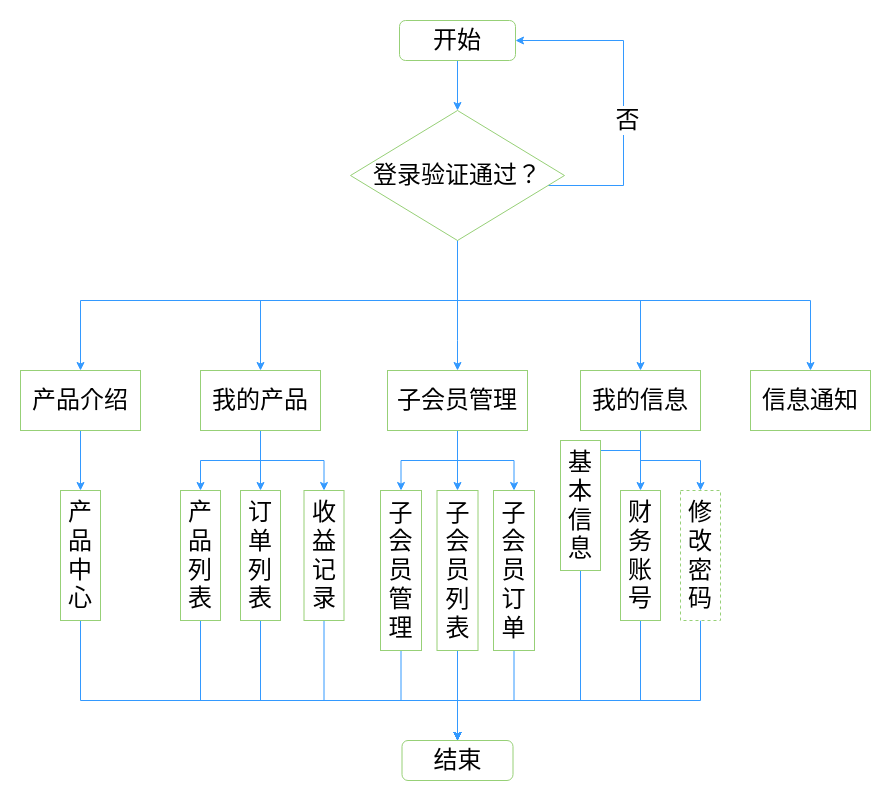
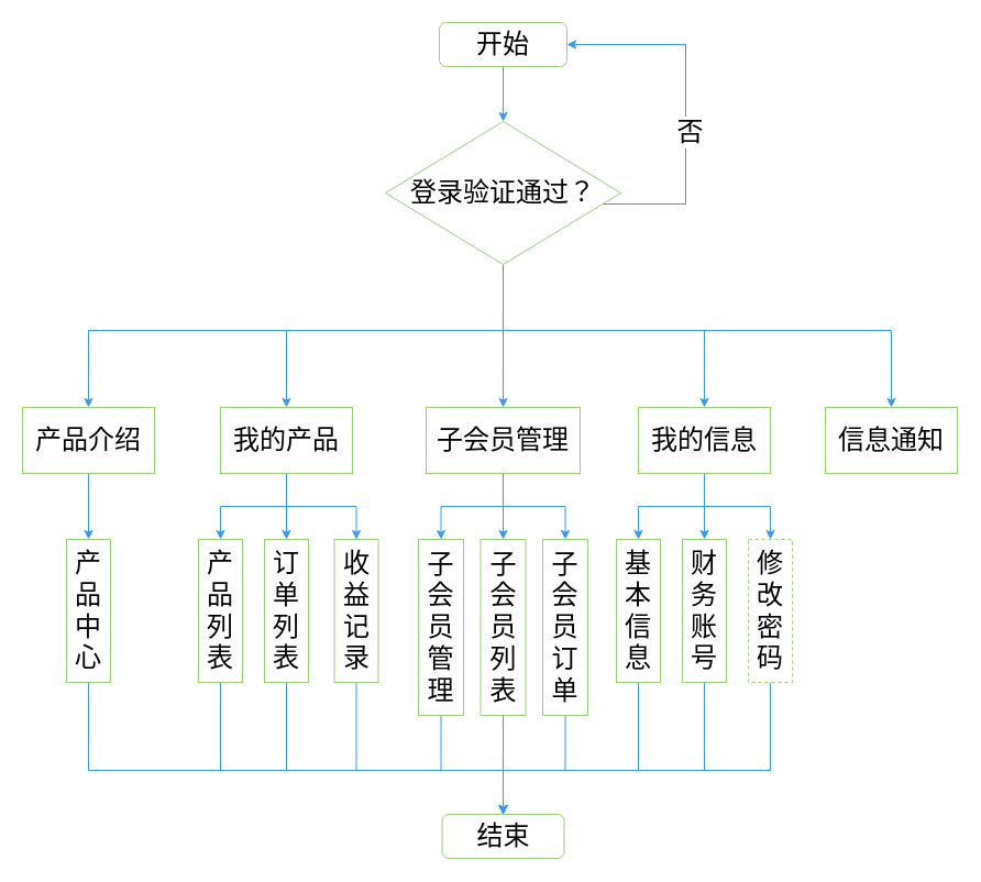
  <mxCell id="0" />
  <mxCell id="1" parent="0" />
  <mxCell id="2" style="edgeStyle=orthogonalEdgeStyle;rounded=0;orthogonalLoop=1;jettySize=auto;html=1;entryX=0.5;entryY=0;entryDx=0;entryDy=0;fontSize=24;strokeColor=#3399FF;" edge="1" parent="1" source="3" target="11"><mxGeometry relative="1" as="geometry" /></mxCell>
  <mxCell id="3" value="&lt;font style=&quot;font-size: 24px;&quot;&gt;开始&lt;/font&gt;" style="rounded=1;whiteSpace=wrap;html=1;strokeColor=#97D077;" vertex="1" parent="1"><mxGeometry x="399" y="20" width="116" height="40" as="geometry" /></mxCell>
  <mxCell id="4" style="edgeStyle=orthogonalEdgeStyle;rounded=0;orthogonalLoop=1;jettySize=auto;html=1;entryX=1;entryY=0.5;entryDx=0;entryDy=0;fontSize=24;strokeColor=#3399FF;" edge="1" parent="1" source="11" target="3"><mxGeometry relative="1" as="geometry"><Array as="points"><mxPoint x="623" y="185" /><mxPoint x="623" y="40" /></Array></mxGeometry></mxCell>
  <mxCell id="5" value="否" style="edgeLabel;html=1;align=center;verticalAlign=middle;resizable=0;points=[];fontSize=24;" vertex="1" connectable="0" parent="4"><mxGeometry x="-0.141" y="-3" relative="1" as="geometry"><mxPoint as="offset" /></mxGeometry></mxCell>
  <mxCell id="6" style="edgeStyle=orthogonalEdgeStyle;rounded=0;orthogonalLoop=1;jettySize=auto;html=1;entryX=0.5;entryY=0;entryDx=0;entryDy=0;fontSize=24;strokeColor=#3399FF;" edge="1" parent="1" source="11" target="13"><mxGeometry relative="1" as="geometry"><Array as="points"><mxPoint x="457" y="300" /><mxPoint x="80" y="300" /></Array></mxGeometry></mxCell>
  <mxCell id="7" style="edgeStyle=orthogonalEdgeStyle;rounded=0;orthogonalLoop=1;jettySize=auto;html=1;entryX=0.5;entryY=0;entryDx=0;entryDy=0;fontSize=24;strokeColor=#3399FF;" edge="1" parent="1" source="11" target="17"><mxGeometry relative="1" as="geometry"><Array as="points"><mxPoint x="457" y="300" /><mxPoint x="260" y="300" /></Array></mxGeometry></mxCell>
  <mxCell id="8" style="edgeStyle=orthogonalEdgeStyle;rounded=0;orthogonalLoop=1;jettySize=auto;html=1;entryX=0.5;entryY=0;entryDx=0;entryDy=0;fontSize=24;strokeColor=#3399FF;" edge="1" parent="1" source="11" target="21"><mxGeometry relative="1" as="geometry"><Array as="points"><mxPoint x="457" y="340" /><mxPoint x="457" y="340" /></Array></mxGeometry></mxCell>
  <mxCell id="9" style="edgeStyle=orthogonalEdgeStyle;rounded=0;orthogonalLoop=1;jettySize=auto;html=1;fontSize=24;strokeColor=#3399FF;" edge="1" parent="1" source="11" target="26"><mxGeometry relative="1" as="geometry"><Array as="points"><mxPoint x="457" y="300" /><mxPoint x="810" y="300" /></Array></mxGeometry></mxCell>
  <mxCell id="10" style="edgeStyle=orthogonalEdgeStyle;rounded=0;orthogonalLoop=1;jettySize=auto;html=1;entryX=0.5;entryY=0;entryDx=0;entryDy=0;fontSize=24;strokeColor=#3399FF;" edge="1" parent="1" source="11" target="25"><mxGeometry relative="1" as="geometry"><Array as="points"><mxPoint x="457" y="300" /><mxPoint x="640" y="300" /></Array></mxGeometry></mxCell>
  <mxCell id="11" value="登录验证通过？" style="rhombus;whiteSpace=wrap;html=1;fontSize=24;strokeColor=#97D077;" vertex="1" parent="1"><mxGeometry x="350" y="110" width="214" height="130" as="geometry" /></mxCell>
  <mxCell id="12" style="edgeStyle=orthogonalEdgeStyle;rounded=0;orthogonalLoop=1;jettySize=auto;html=1;entryX=0.5;entryY=0;entryDx=0;entryDy=0;fontSize=24;strokeColor=#3399FF;" edge="1" parent="1" source="13" target="28"><mxGeometry relative="1" as="geometry" /></mxCell>
  <mxCell id="13" value="产品介绍" style="rounded=0;whiteSpace=wrap;html=1;fontSize=24;strokeColor=#97D077;" vertex="1" parent="1"><mxGeometry x="20" y="370" width="120" height="60" as="geometry" /></mxCell>
  <mxCell id="14" style="edgeStyle=orthogonalEdgeStyle;rounded=0;orthogonalLoop=1;jettySize=auto;html=1;entryX=0.5;entryY=0;entryDx=0;entryDy=0;fontSize=24;strokeColor=#3399FF;" edge="1" parent="1" source="17" target="30"><mxGeometry relative="1" as="geometry" /></mxCell>
  <mxCell id="15" style="edgeStyle=orthogonalEdgeStyle;rounded=0;orthogonalLoop=1;jettySize=auto;html=1;entryX=0.5;entryY=0;entryDx=0;entryDy=0;fontSize=24;strokeColor=#3399FF;" edge="1" parent="1" source="17" target="32"><mxGeometry relative="1" as="geometry" /></mxCell>
  <mxCell id="16" style="edgeStyle=orthogonalEdgeStyle;rounded=0;orthogonalLoop=1;jettySize=auto;html=1;entryX=0.5;entryY=0;entryDx=0;entryDy=0;fontSize=24;strokeColor=#3399FF;" edge="1" parent="1" source="17" target="34"><mxGeometry relative="1" as="geometry" /></mxCell>
  <mxCell id="17" value="我的产品" style="rounded=0;whiteSpace=wrap;html=1;fontSize=24;strokeColor=#97D077;" vertex="1" parent="1"><mxGeometry x="200" y="370" width="120" height="60" as="geometry" /></mxCell>
  <mxCell id="18" style="edgeStyle=orthogonalEdgeStyle;rounded=0;orthogonalLoop=1;jettySize=auto;html=1;entryX=0.5;entryY=0;entryDx=0;entryDy=0;fontSize=24;strokeColor=#3399FF;" edge="1" parent="1" source="21" target="36"><mxGeometry relative="1" as="geometry" /></mxCell>
  <mxCell id="19" style="edgeStyle=orthogonalEdgeStyle;rounded=0;orthogonalLoop=1;jettySize=auto;html=1;entryX=0.5;entryY=0;entryDx=0;entryDy=0;fontSize=24;strokeColor=#3399FF;" edge="1" parent="1" source="21" target="38"><mxGeometry relative="1" as="geometry" /></mxCell>
  <mxCell id="20" style="edgeStyle=orthogonalEdgeStyle;rounded=0;orthogonalLoop=1;jettySize=auto;html=1;entryX=0.5;entryY=0;entryDx=0;entryDy=0;fontSize=24;strokeColor=#3399FF;" edge="1" parent="1" source="21" target="40"><mxGeometry relative="1" as="geometry" /></mxCell>
  <mxCell id="21" value="子会员管理" style="rounded=0;whiteSpace=wrap;html=1;fontSize=24;strokeColor=#97D077;" vertex="1" parent="1"><mxGeometry x="387" y="370" width="140" height="60" as="geometry" /></mxCell>
  <mxCell id="22" style="edgeStyle=orthogonalEdgeStyle;rounded=0;orthogonalLoop=1;jettySize=auto;html=1;fontSize=24;strokeColor=#3399FF;" edge="1" parent="1" source="25" target="44"><mxGeometry relative="1" as="geometry" /></mxCell>
  <mxCell id="23" style="edgeStyle=orthogonalEdgeStyle;rounded=0;orthogonalLoop=1;jettySize=auto;html=1;fontSize=24;strokeColor=#3399FF;" edge="1" parent="1" source="25" target="42"><mxGeometry relative="1" as="geometry" /></mxCell>
  <mxCell id="24" style="edgeStyle=orthogonalEdgeStyle;rounded=0;orthogonalLoop=1;jettySize=auto;html=1;entryX=0.5;entryY=0;entryDx=0;entryDy=0;fontSize=24;strokeColor=#3399FF;" edge="1" parent="1" source="25" target="46"><mxGeometry relative="1" as="geometry" /></mxCell>
  <mxCell id="25" value="我的信息" style="rounded=0;whiteSpace=wrap;html=1;fontSize=24;strokeColor=#97D077;" vertex="1" parent="1"><mxGeometry x="580" y="370" width="120" height="60" as="geometry" /></mxCell>
  <mxCell id="26" value="信息通知" style="rounded=0;whiteSpace=wrap;html=1;fontSize=24;strokeColor=#97D077;" vertex="1" parent="1"><mxGeometry x="750" y="370" width="120" height="60" as="geometry" /></mxCell>
  <mxCell id="27" style="edgeStyle=orthogonalEdgeStyle;rounded=0;orthogonalLoop=1;jettySize=auto;html=1;fontSize=24;strokeColor=#3399FF;" edge="1" parent="1" source="28" target="47"><mxGeometry relative="1" as="geometry"><Array as="points"><mxPoint x="80" y="700" /><mxPoint x="457" y="700" /></Array></mxGeometry></mxCell>
  <mxCell id="28" value="产品中心" style="rounded=0;whiteSpace=wrap;html=1;fontSize=24;strokeColor=#97D077;" vertex="1" parent="1"><mxGeometry x="60" y="490" width="40" height="130" as="geometry" /></mxCell>
  <mxCell id="29" style="edgeStyle=orthogonalEdgeStyle;rounded=0;orthogonalLoop=1;jettySize=auto;html=1;fontSize=24;strokeColor=#3399FF;" edge="1" parent="1" source="30" target="47"><mxGeometry relative="1" as="geometry"><Array as="points"><mxPoint x="200" y="700" /><mxPoint x="457" y="700" /></Array></mxGeometry></mxCell>
  <mxCell id="30" value="产品列表" style="rounded=0;whiteSpace=wrap;html=1;fontSize=24;strokeColor=#97D077;" vertex="1" parent="1"><mxGeometry x="180" y="490" width="40" height="130" as="geometry" /></mxCell>
  <mxCell id="31" style="edgeStyle=orthogonalEdgeStyle;rounded=0;orthogonalLoop=1;jettySize=auto;html=1;fontSize=24;strokeColor=#3399FF;" edge="1" parent="1" source="32" target="47"><mxGeometry relative="1" as="geometry"><Array as="points"><mxPoint x="260" y="700" /><mxPoint x="457" y="700" /></Array></mxGeometry></mxCell>
  <mxCell id="32" value="订单列表" style="rounded=0;whiteSpace=wrap;html=1;fontSize=24;strokeColor=#97D077;" vertex="1" parent="1"><mxGeometry x="240" y="490" width="40" height="130" as="geometry" /></mxCell>
  <mxCell id="33" style="edgeStyle=orthogonalEdgeStyle;rounded=0;orthogonalLoop=1;jettySize=auto;html=1;fontSize=24;strokeColor=#3399FF;" edge="1" parent="1" source="34" target="47"><mxGeometry relative="1" as="geometry"><Array as="points"><mxPoint x="324" y="700" /><mxPoint x="457" y="700" /></Array></mxGeometry></mxCell>
  <mxCell id="34" value="收益记录" style="rounded=0;whiteSpace=wrap;html=1;fontSize=24;strokeColor=#97D077;" vertex="1" parent="1"><mxGeometry x="303.5" y="490" width="40" height="130" as="geometry" /></mxCell>
  <mxCell id="35" style="edgeStyle=orthogonalEdgeStyle;rounded=0;orthogonalLoop=1;jettySize=auto;html=1;entryX=0.5;entryY=0;entryDx=0;entryDy=0;fontSize=24;strokeColor=#3399FF;" edge="1" parent="1" source="36" target="47"><mxGeometry relative="1" as="geometry"><Array as="points"><mxPoint x="401" y="700" /><mxPoint x="457" y="700" /></Array></mxGeometry></mxCell>
  <mxCell id="36" value="子会员管理" style="rounded=0;whiteSpace=wrap;html=1;fontSize=24;strokeColor=#97D077;" vertex="1" parent="1"><mxGeometry x="380" y="490" width="41" height="160" as="geometry" /></mxCell>
  <mxCell id="37" style="edgeStyle=orthogonalEdgeStyle;rounded=0;orthogonalLoop=1;jettySize=auto;html=1;entryX=0.5;entryY=0;entryDx=0;entryDy=0;fontSize=24;strokeColor=#3399FF;" edge="1" parent="1" source="38" target="47"><mxGeometry relative="1" as="geometry" /></mxCell>
  <mxCell id="38" value="子会员列表" style="rounded=0;whiteSpace=wrap;html=1;fontSize=24;strokeColor=#97D077;" vertex="1" parent="1"><mxGeometry x="436.5" y="490" width="41" height="160" as="geometry" /></mxCell>
  <mxCell id="39" style="edgeStyle=orthogonalEdgeStyle;rounded=0;orthogonalLoop=1;jettySize=auto;html=1;entryX=0.5;entryY=0;entryDx=0;entryDy=0;fontSize=24;strokeColor=#3399FF;" edge="1" parent="1" source="40" target="47"><mxGeometry relative="1" as="geometry"><Array as="points"><mxPoint x="514" y="700" /><mxPoint x="457" y="700" /></Array></mxGeometry></mxCell>
  <mxCell id="40" value="子会员订单" style="rounded=0;whiteSpace=wrap;html=1;fontSize=24;strokeColor=#97D077;" vertex="1" parent="1"><mxGeometry x="493" y="490" width="41" height="160" as="geometry" /></mxCell>
  <mxCell id="41" style="edgeStyle=orthogonalEdgeStyle;rounded=0;orthogonalLoop=1;jettySize=auto;html=1;entryX=0.5;entryY=0;entryDx=0;entryDy=0;fontSize=24;strokeColor=#3399FF;" edge="1" parent="1" source="42" target="47"><mxGeometry relative="1" as="geometry"><Array as="points"><mxPoint x="640" y="700" /><mxPoint x="457" y="700" /></Array></mxGeometry></mxCell>
  <mxCell id="42" value="财务账号" style="rounded=0;whiteSpace=wrap;html=1;fontSize=24;strokeColor=#97D077;" vertex="1" parent="1"><mxGeometry x="620" y="490" width="40" height="130" as="geometry" /></mxCell>
  <mxCell id="43" style="edgeStyle=orthogonalEdgeStyle;rounded=0;orthogonalLoop=1;jettySize=auto;html=1;entryX=0.5;entryY=0;entryDx=0;entryDy=0;fontSize=24;strokeColor=#3399FF;" edge="1" parent="1" source="44" target="47"><mxGeometry relative="1" as="geometry"><Array as="points"><mxPoint x="580" y="700" /><mxPoint x="457" y="700" /></Array></mxGeometry></mxCell>
- <mxCell id="44" value="基本信息" style="rounded=0;whiteSpace=wrap;html=1;fontSize=24;strokeColor=#97D077;" vertex="1" parent="1"><mxGeometry x="560" y="440" width="40" height="130" as="geometry" /></mxCell>
+ <mxCell id="44" value="基本信息" style="rounded=0;whiteSpace=wrap;html=1;fontSize=24;strokeColor=#97D077;" vertex="1" parent="1"><mxGeometry x="560" y="490" width="40" height="130" as="geometry" /></mxCell>
  <mxCell id="45" style="edgeStyle=orthogonalEdgeStyle;rounded=0;orthogonalLoop=1;jettySize=auto;html=1;entryX=0.5;entryY=0;entryDx=0;entryDy=0;fontSize=24;strokeColor=#3399FF;" edge="1" parent="1" source="46" target="47"><mxGeometry relative="1" as="geometry"><Array as="points"><mxPoint x="700" y="700" /><mxPoint x="457" y="700" /></Array></mxGeometry></mxCell>
  <mxCell id="46" value="修改密码" style="rounded=0;whiteSpace=wrap;html=1;fontSize=24;strokeColor=#97D077;dashed=1;" vertex="1" parent="1"><mxGeometry x="680" y="490" width="40" height="130" as="geometry" /></mxCell>
  <mxCell id="47" value="结束" style="rounded=1;whiteSpace=wrap;html=1;fontSize=24;strokeColor=#97D077;" vertex="1" parent="1"><mxGeometry x="401.5" y="740" width="111" height="40" as="geometry" /></mxCell>
